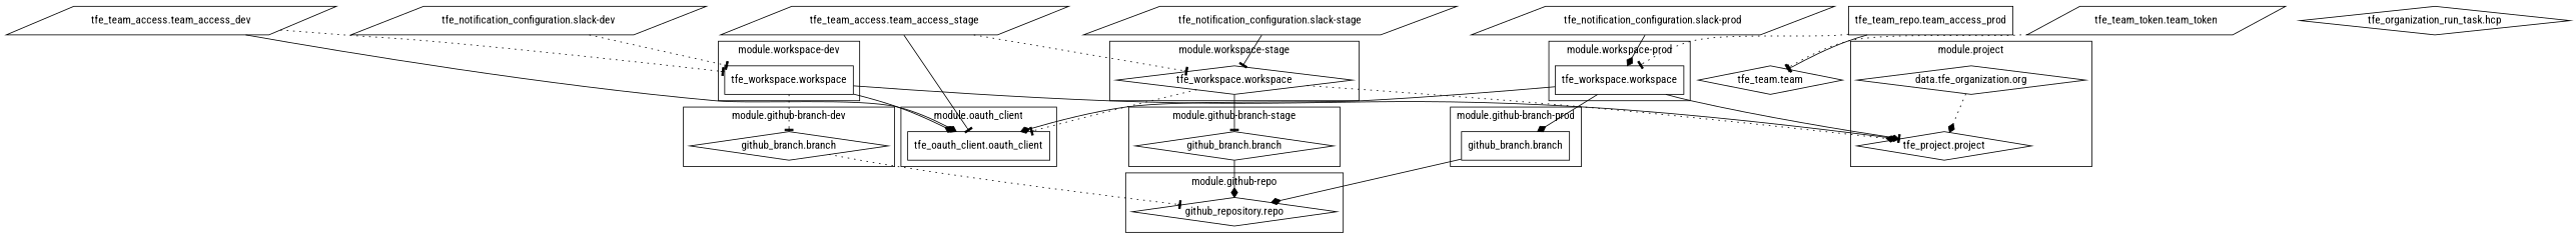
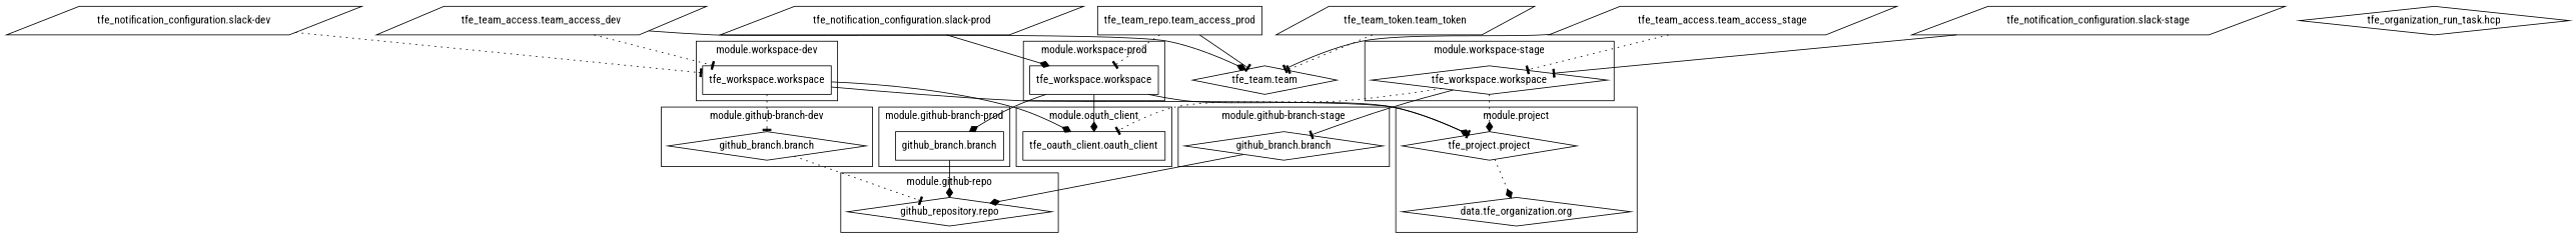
  digraph {
    fontname="Roboto Condensed"
    rankdir=TB
    node [fontname="Roboto Condensed" shape=diamond]
    edge [arrowhead=tee fontname="Roboto Condensed" style=solid]
    n1 [label="github_branch.branch"]
    n2 [label="github_branch.branch" shape=box]
    n3 [label="github_branch.branch"]
    n4 [label="github_repository.repo"]
    n5 [label="tfe_oauth_client.oauth_client" shape=box]
    n6 [label="data.tfe_organization.org"]
    n7 [label="tfe_project.project"]
    n8 [label="tfe_workspace.workspace" shape=box]
    n9 [label="tfe_workspace.workspace" shape=box]
    n10 [label="tfe_workspace.workspace"]
    n11 [label="tfe_notification_configuration.slack-dev" shape=parallelogram]
    n12 [label="tfe_notification_configuration.slack-prod" shape=parallelogram]
    n13 [label="tfe_notification_configuration.slack-stage" shape=parallelogram]
    n14 [label="tfe_organization_run_task.hcp"]
    n15 [label="tfe_team.team"]
    n16 [label="tfe_team_access.team_access_dev" shape=parallelogram]
    n17 [label="tfe_team_repo.team_access_prod" shape=box]
    n18 [label="tfe_team_access.team_access_stage" shape=parallelogram]
    n19 [label="tfe_team_token.team_token" shape=parallelogram]
    subgraph cluster_1 {
      label="module.github-branch-dev"
      n1
    }
    subgraph cluster_2 {
      label="module.github-branch-prod"
      n2
    }
    subgraph cluster_3 {
      label="module.github-branch-stage"
      n3
    }
    subgraph cluster_4 {
      label="module.github-repo"
      n4
    }
    subgraph cluster_5 {
      label="module.oauth_client"
      n5
    }
    subgraph cluster_6 {
      label="module.project"
      n6
      n7
    }
    subgraph cluster_7 {
      label="module.workspace-dev"
      n8
    }
    subgraph cluster_8 {
      label="module.workspace-prod"
      n9
    }
    subgraph cluster_9 {
      label="module.workspace-stage"
      n10
    }
    n1 -> n4 [style=dotted]
    n2 -> n4 [arrowhead=diamond]
    n3 -> n4 [arrowhead=diamond]
-   n6 -> n7 [arrowhead=diamond style=dotted]
+   n7 -> n6 [arrowhead=diamond style=dotted]
    n8 -> n1 [style=dotted]
    n8 -> n5 [arrowhead=diamond]
    n8 -> n7 [arrowhead=diamond]
    n9 -> n2 [arrowhead=diamond]
    n9 -> n5 [arrowhead=diamond]
    n9 -> n7
    n10 -> n3
    n10 -> n5 [style=dotted]
    n10 -> n7 [arrowhead=diamond style=dotted]
    n11 -> n8 [style=dotted]
    n12 -> n9 [arrowhead=diamond]
    n13 -> n10
    n16 -> n8 [style=dotted]
-   n16 -> n5 [arrowhead=diamond]
+   n16 -> n15 [arrowhead=diamond]
    n17 -> n9 [style=dotted]
    n17 -> n15
    n18 -> n10 [style=dotted]
-   n18 -> n5
+   n18 -> n15
    n19 -> n15 [style=dotted]
  }
